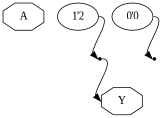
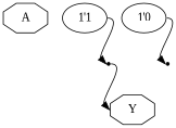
  digraph {
    fontname="Liberation Serif"
    rankdir=TB
    remincross=true
    node [fontname="Liberation Serif"]
    edge [color=black fontcolor=black fontname="Liberation Serif" headport=w tailport=e]
    n1 [color=black fontcolor=black label=A shape=octagon]
    n2 [color=black fontcolor=black label=Y shape=octagon]
-   n3 [label="1'2"]
+   n3 [label="1'1"]
    x1 [shape=point]
-   n5 [label="0'0"]
+   n5 [label="1'0"]
    x3 [shape=point]
    n3 -> x1
    x1 -> n2
    n5 -> x3
  }
